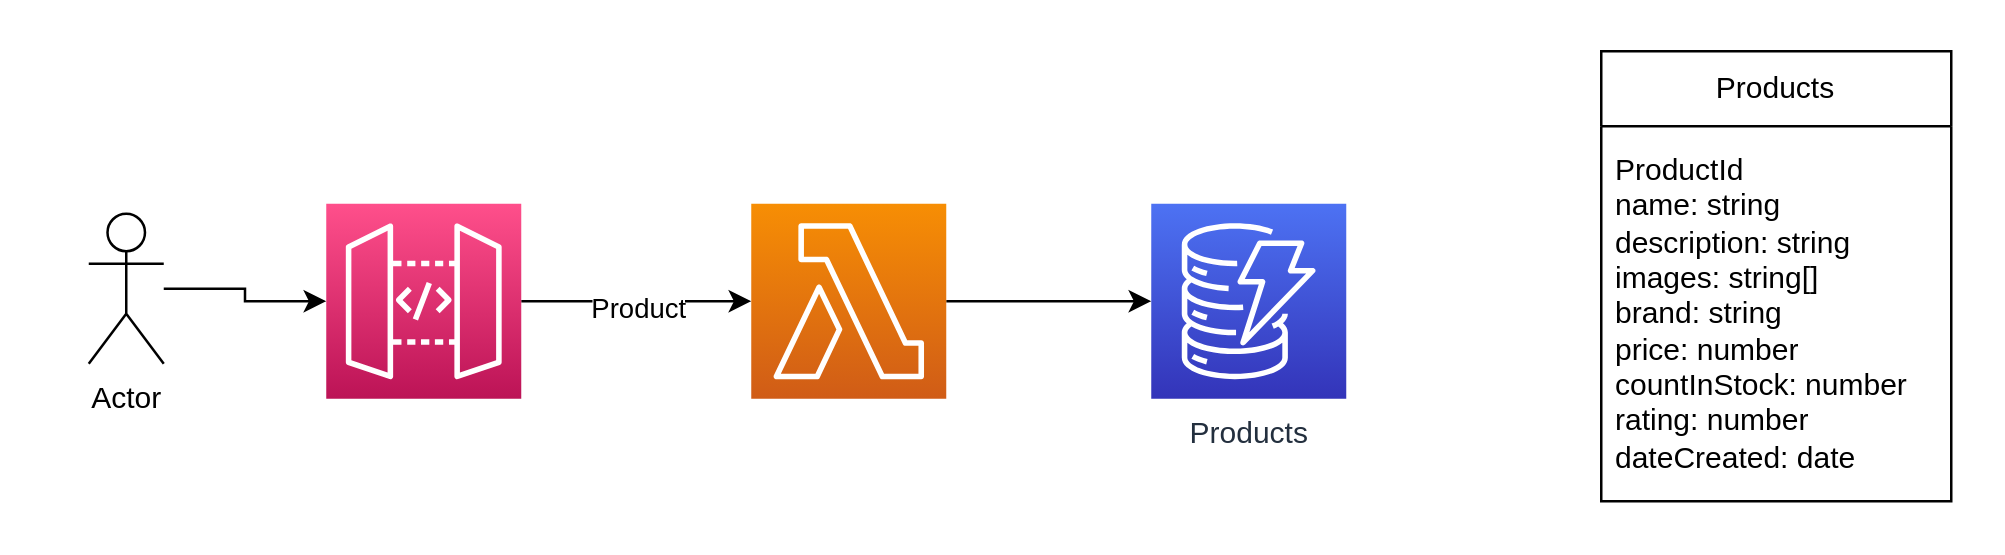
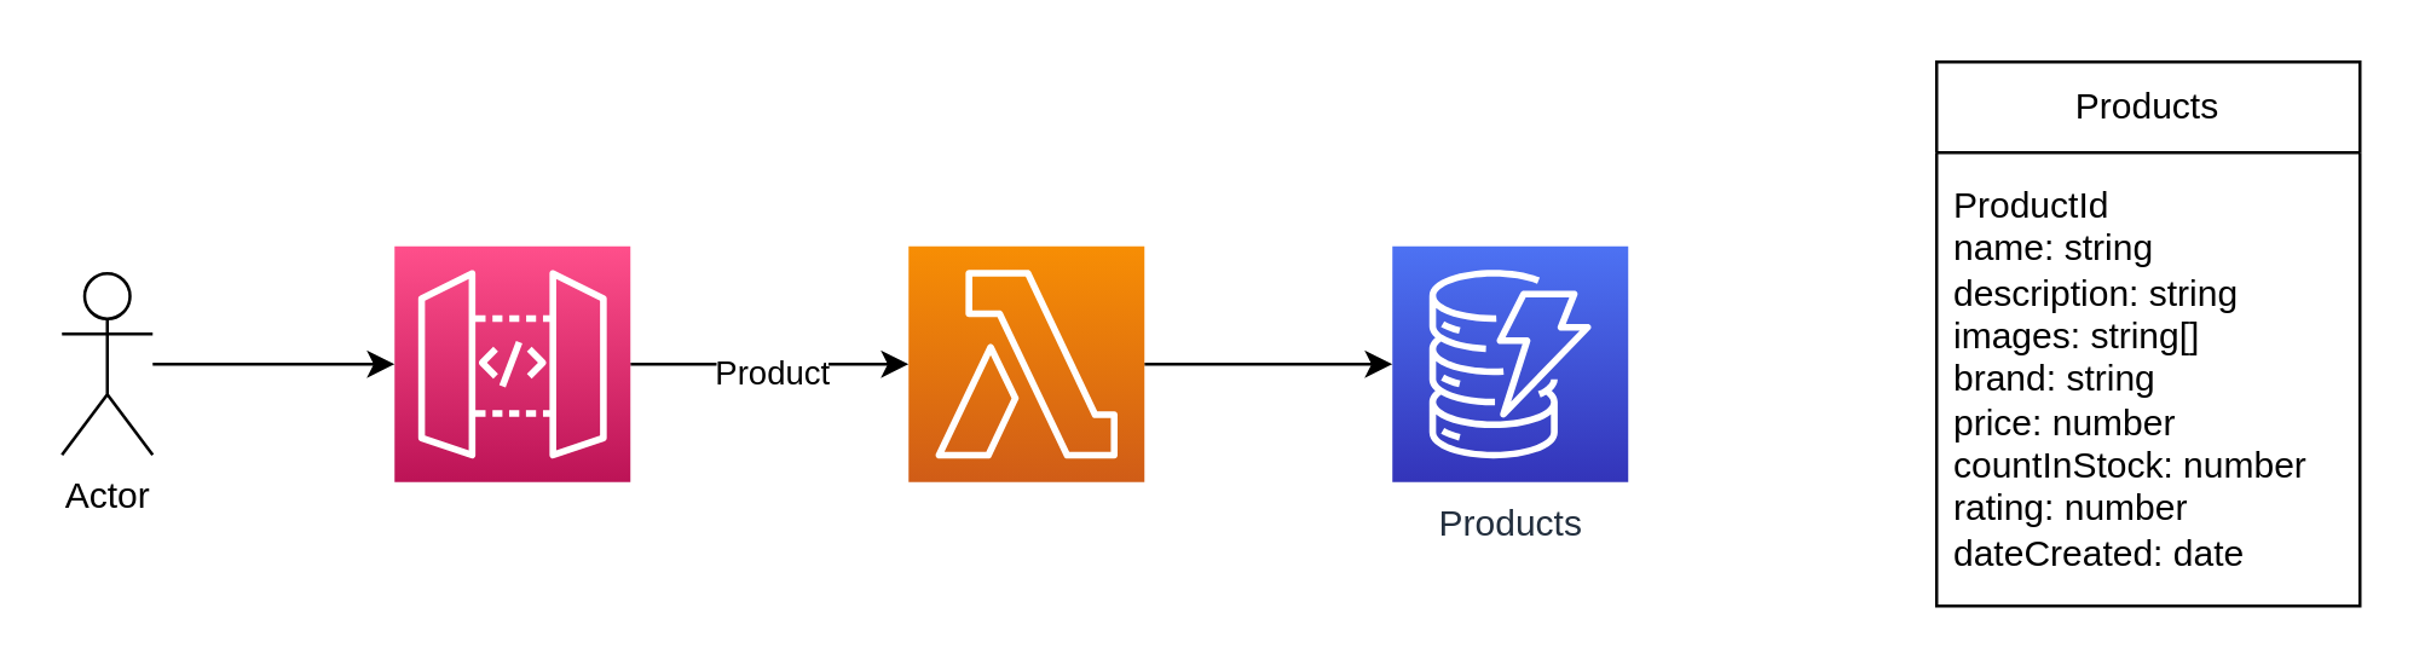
  <mxCell id="0" />
  <mxCell id="1" parent="0" />
  <mxCell id="2" value="" style="edgeStyle=orthogonalEdgeStyle;rounded=0;orthogonalLoop=1;jettySize=auto;html=1;" parent="1" source="4" target="9" edge="1"><mxGeometry relative="1" as="geometry" /></mxCell>
  <mxCell id="3" value="Product" style="edgeLabel;html=1;align=center;verticalAlign=middle;resizable=0;points=[];" vertex="1" connectable="0" parent="2"><mxGeometry y="-2" relative="1" as="geometry"><mxPoint as="offset" /></mxGeometry></mxCell>
  <mxCell id="4" value="" style="sketch=0;points=[[0,0,0],[0.25,0,0],[0.5,0,0],[0.75,0,0],[1,0,0],[0,1,0],[0.25,1,0],[0.5,1,0],[0.75,1,0],[1,1,0],[0,0.25,0],[0,0.5,0],[0,0.75,0],[1,0.25,0],[1,0.5,0],[1,0.75,0]];outlineConnect=0;fontColor=#232F3E;gradientColor=#FF4F8B;gradientDirection=north;fillColor=#BC1356;strokeColor=#ffffff;dashed=0;verticalLabelPosition=bottom;verticalAlign=top;align=center;html=1;fontSize=12;fontStyle=0;aspect=fixed;shape=mxgraph.aws4.resourceIcon;resIcon=mxgraph.aws4.api_gateway;" parent="1" vertex="1"><mxGeometry x="130" y="81" width="78" height="78" as="geometry" /></mxCell>
  <mxCell id="5" value="Products" style="sketch=0;points=[[0,0,0],[0.25,0,0],[0.5,0,0],[0.75,0,0],[1,0,0],[0,1,0],[0.25,1,0],[0.5,1,0],[0.75,1,0],[1,1,0],[0,0.25,0],[0,0.5,0],[0,0.75,0],[1,0.25,0],[1,0.5,0],[1,0.75,0]];outlineConnect=0;fontColor=#232F3E;gradientColor=#4D72F3;gradientDirection=north;fillColor=#3334B9;strokeColor=#ffffff;dashed=0;verticalLabelPosition=bottom;verticalAlign=top;align=center;html=1;fontSize=12;fontStyle=0;aspect=fixed;shape=mxgraph.aws4.resourceIcon;resIcon=mxgraph.aws4.dynamodb;" parent="1" vertex="1"><mxGeometry x="460" y="81" width="78" height="78" as="geometry" /></mxCell>
  <mxCell id="6" value="Products" style="swimlane;fontStyle=0;childLayout=stackLayout;horizontal=1;startSize=30;horizontalStack=0;resizeParent=1;resizeParentMax=0;resizeLast=0;collapsible=1;marginBottom=0;whiteSpace=wrap;html=1;" parent="1" vertex="1"><mxGeometry x="640" y="20" width="140" height="180" as="geometry" /></mxCell>
  <mxCell id="7" value="ProductId&lt;br&gt;name: string&lt;br&gt;description: string&lt;br&gt;images: string[]&lt;br&gt;brand: string&lt;br&gt;price: number&lt;br&gt;countInStock: number&lt;br&gt;rating: number&lt;br&gt;dateCreated: date" style="text;strokeColor=none;fillColor=none;align=left;verticalAlign=middle;spacingLeft=4;spacingRight=4;overflow=hidden;points=[[0,0.5],[1,0.5]];portConstraint=eastwest;rotatable=0;whiteSpace=wrap;html=1;" parent="6" vertex="1"><mxGeometry y="30" width="140" height="150" as="geometry" /></mxCell>
  <mxCell id="8" value="" style="edgeStyle=orthogonalEdgeStyle;rounded=0;orthogonalLoop=1;jettySize=auto;html=1;" parent="1" source="9" target="5" edge="1"><mxGeometry relative="1" as="geometry" /></mxCell>
  <mxCell id="9" value="" style="sketch=0;points=[[0,0,0],[0.25,0,0],[0.5,0,0],[0.75,0,0],[1,0,0],[0,1,0],[0.25,1,0],[0.5,1,0],[0.75,1,0],[1,1,0],[0,0.25,0],[0,0.5,0],[0,0.75,0],[1,0.25,0],[1,0.5,0],[1,0.75,0]];outlineConnect=0;fontColor=#232F3E;gradientColor=#F78E04;gradientDirection=north;fillColor=#D05C17;strokeColor=#ffffff;dashed=0;verticalLabelPosition=bottom;verticalAlign=top;align=center;html=1;fontSize=12;fontStyle=0;aspect=fixed;shape=mxgraph.aws4.resourceIcon;resIcon=mxgraph.aws4.lambda;" parent="1" vertex="1"><mxGeometry x="300" y="81" width="78" height="78" as="geometry" /></mxCell>
  <mxCell id="10" value="" style="edgeStyle=orthogonalEdgeStyle;rounded=0;orthogonalLoop=1;jettySize=auto;html=1;" edge="1" parent="1" source="11" target="4"><mxGeometry relative="1" as="geometry" /></mxCell>
- <mxCell id="11" value="Actor" style="shape=umlActor;verticalLabelPosition=bottom;verticalAlign=top;html=1;outlineConnect=0;" vertex="1" parent="1"><mxGeometry x="35" y="85" width="30" height="60" as="geometry" /></mxCell>
+ <mxCell id="11" value="Actor" style="shape=umlActor;verticalLabelPosition=bottom;verticalAlign=top;html=1;outlineConnect=0;" vertex="1" parent="1"><mxGeometry x="20" y="90" width="30" height="60" as="geometry" /></mxCell>
